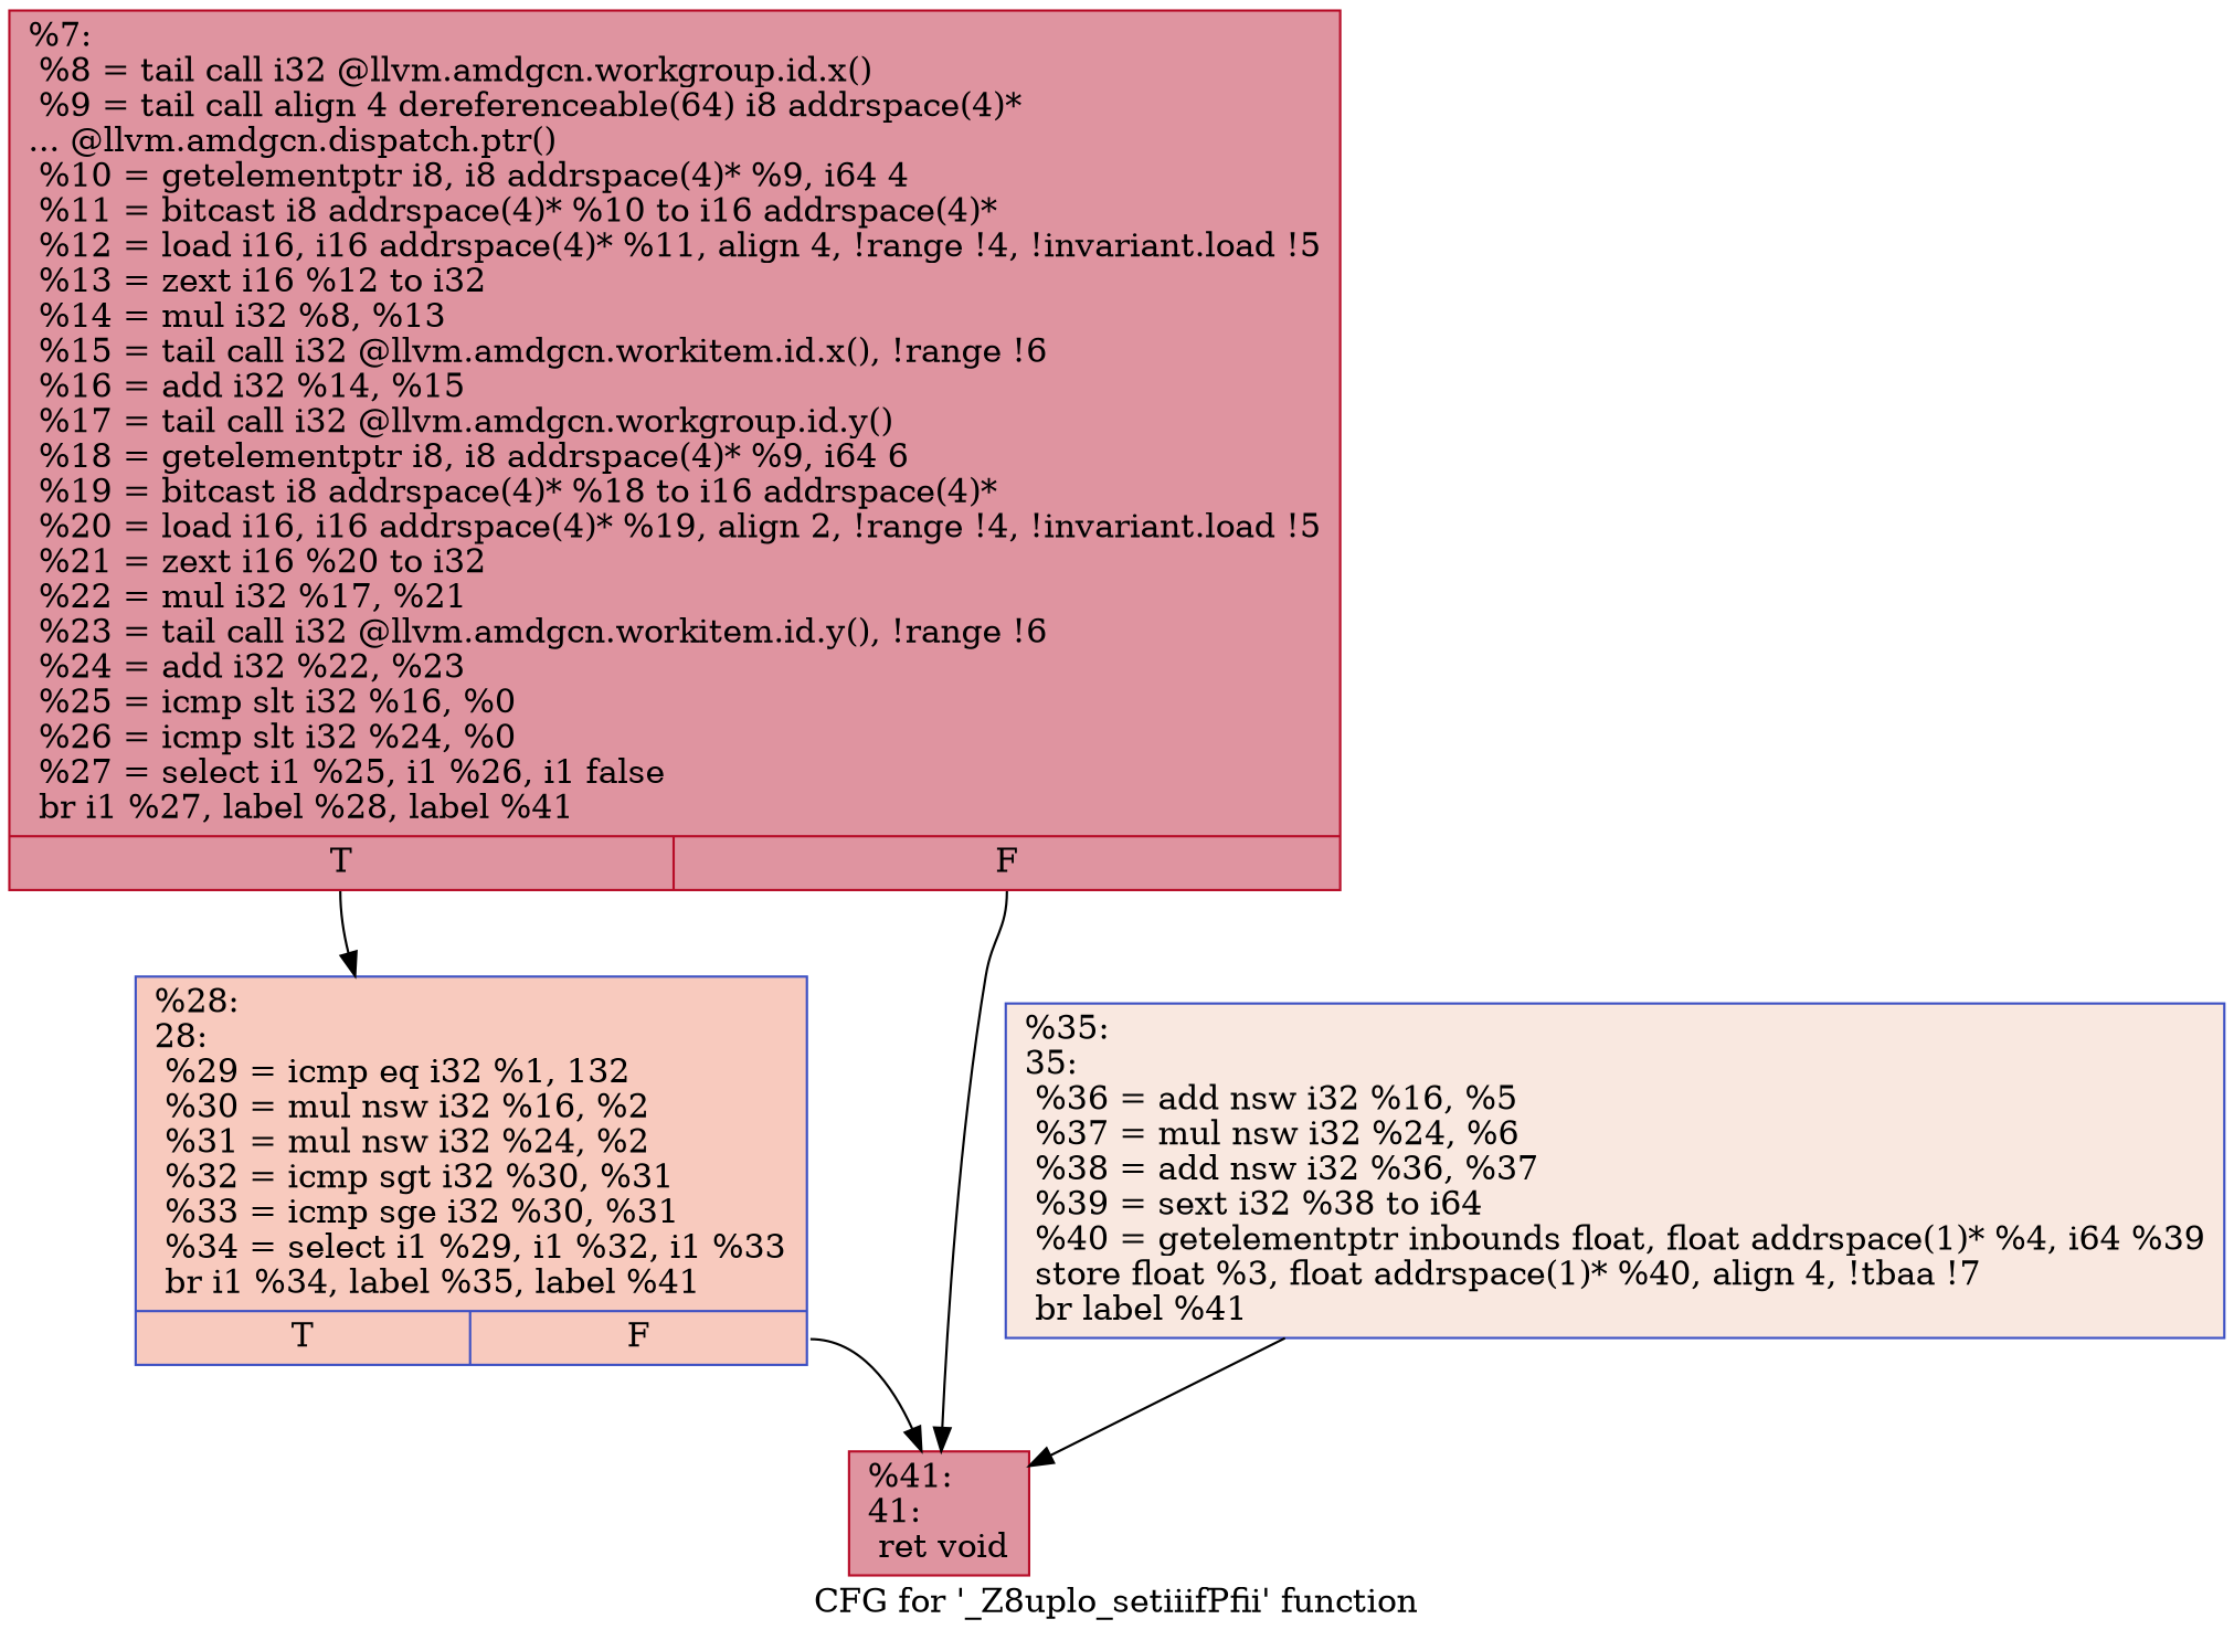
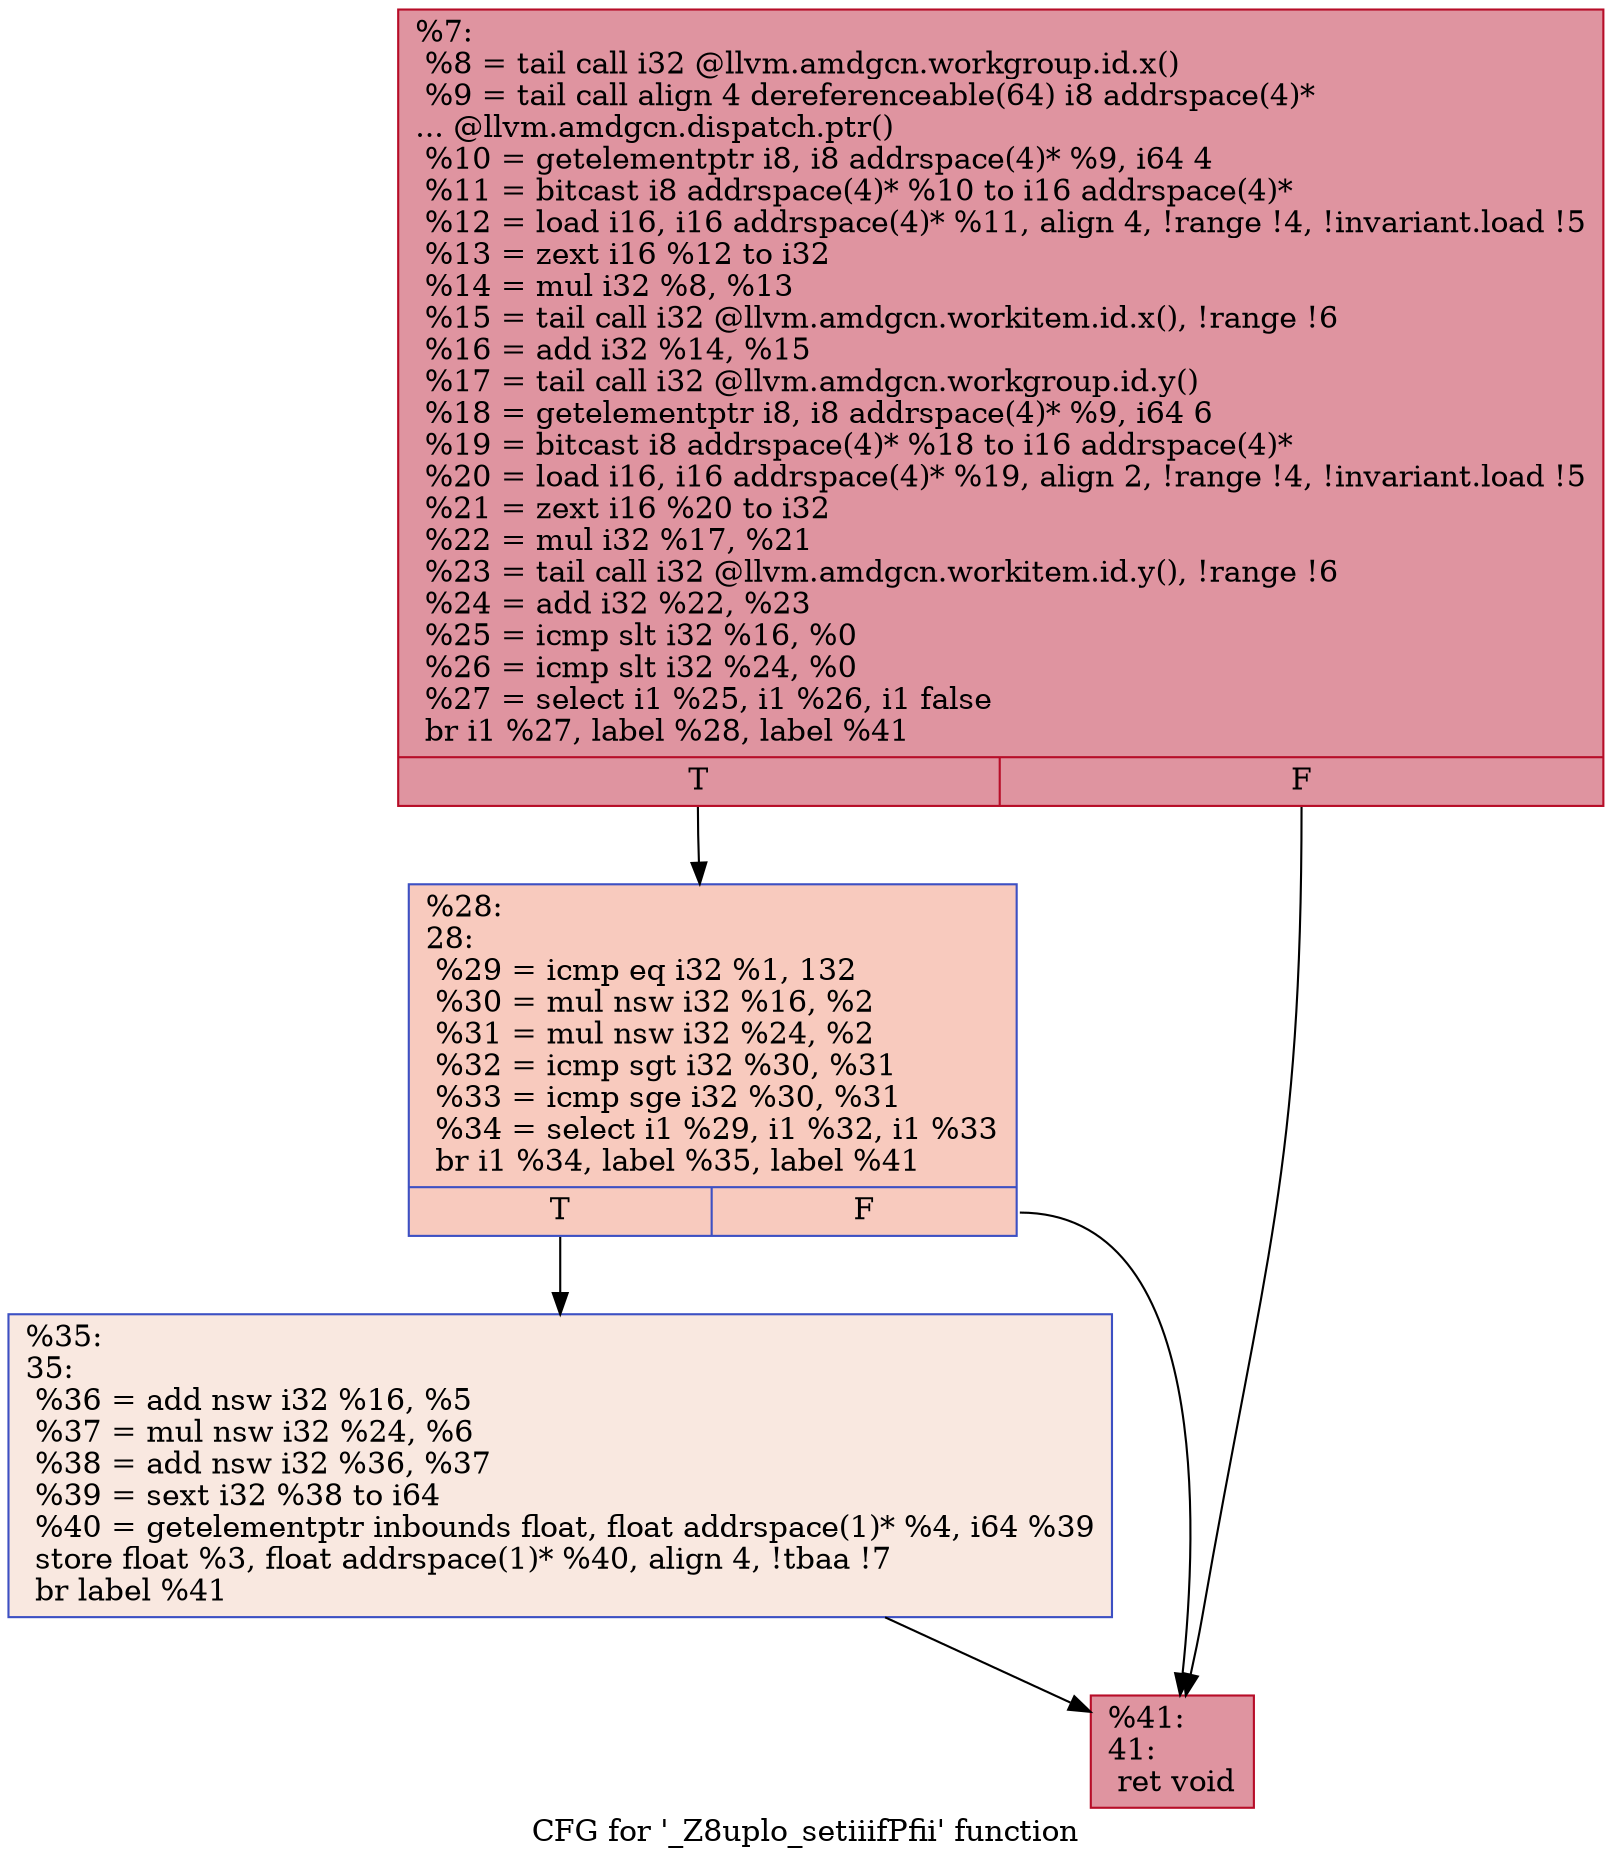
  digraph {
    label="CFG for '_Z8uplo_setiiifPfii' function"
    node [color="#b70d28ff" fillcolor="#b70d2870" shape=record style=filled]
    edge [tailport=s0]
    n1 [label="{%7:\l  %8 = tail call i32 @llvm.amdgcn.workgroup.id.x()\l  %9 = tail call align 4 dereferenceable(64) i8 addrspace(4)*\l... @llvm.amdgcn.dispatch.ptr()\l  %10 = getelementptr i8, i8 addrspace(4)* %9, i64 4\l  %11 = bitcast i8 addrspace(4)* %10 to i16 addrspace(4)*\l  %12 = load i16, i16 addrspace(4)* %11, align 4, !range !4, !invariant.load !5\l  %13 = zext i16 %12 to i32\l  %14 = mul i32 %8, %13\l  %15 = tail call i32 @llvm.amdgcn.workitem.id.x(), !range !6\l  %16 = add i32 %14, %15\l  %17 = tail call i32 @llvm.amdgcn.workgroup.id.y()\l  %18 = getelementptr i8, i8 addrspace(4)* %9, i64 6\l  %19 = bitcast i8 addrspace(4)* %18 to i16 addrspace(4)*\l  %20 = load i16, i16 addrspace(4)* %19, align 2, !range !4, !invariant.load !5\l  %21 = zext i16 %20 to i32\l  %22 = mul i32 %17, %21\l  %23 = tail call i32 @llvm.amdgcn.workitem.id.y(), !range !6\l  %24 = add i32 %22, %23\l  %25 = icmp slt i32 %16, %0\l  %26 = icmp slt i32 %24, %0\l  %27 = select i1 %25, i1 %26, i1 false\l  br i1 %27, label %28, label %41\l|{<s0>T|<s1>F}}"]
    n2 [color="#3d50c3ff" fillcolor="#ef886b70" label="{%28:\l28:                                               \l  %29 = icmp eq i32 %1, 132\l  %30 = mul nsw i32 %16, %2\l  %31 = mul nsw i32 %24, %2\l  %32 = icmp sgt i32 %30, %31\l  %33 = icmp sge i32 %30, %31\l  %34 = select i1 %29, i1 %32, i1 %33\l  br i1 %34, label %35, label %41\l|{<s0>T|<s1>F}}"]
    n3 [label="{%41:\l41:                                               \l  ret void\l}"]
    n4 [color="#3d50c3ff" fillcolor="#f1ccb870" label="{%35:\l35:                                               \l  %36 = add nsw i32 %16, %5\l  %37 = mul nsw i32 %24, %6\l  %38 = add nsw i32 %36, %37\l  %39 = sext i32 %38 to i64\l  %40 = getelementptr inbounds float, float addrspace(1)* %4, i64 %39\l  store float %3, float addrspace(1)* %40, align 4, !tbaa !7\l  br label %41\l}"]
    n1 -> n2
    n1 -> n3 [tailport=s1]
    n2 -> n3 [tailport=s1]
+   n2 -> n4
    n4 -> n3 [tailport=""]
  }
